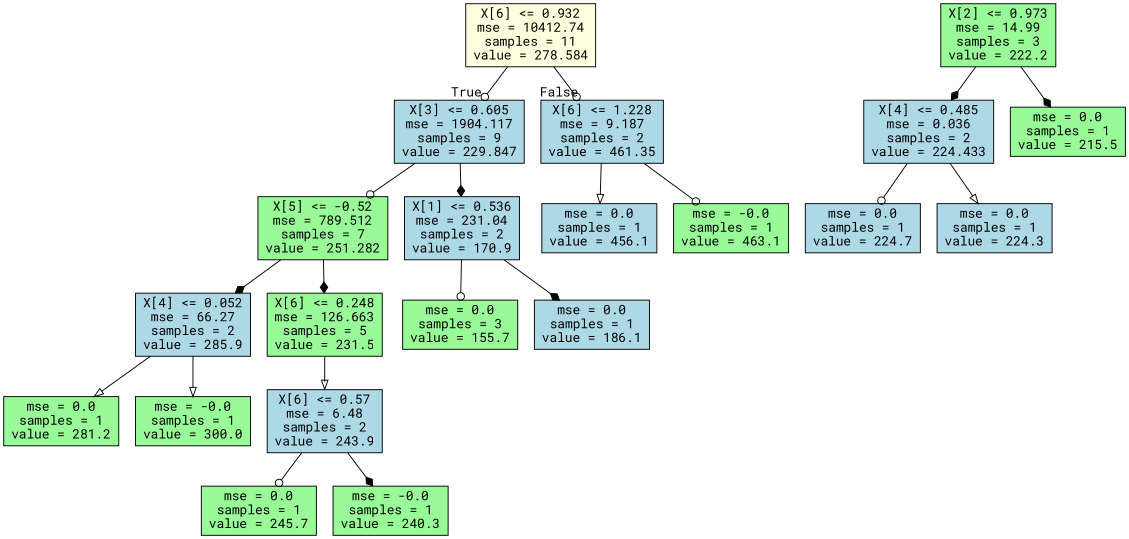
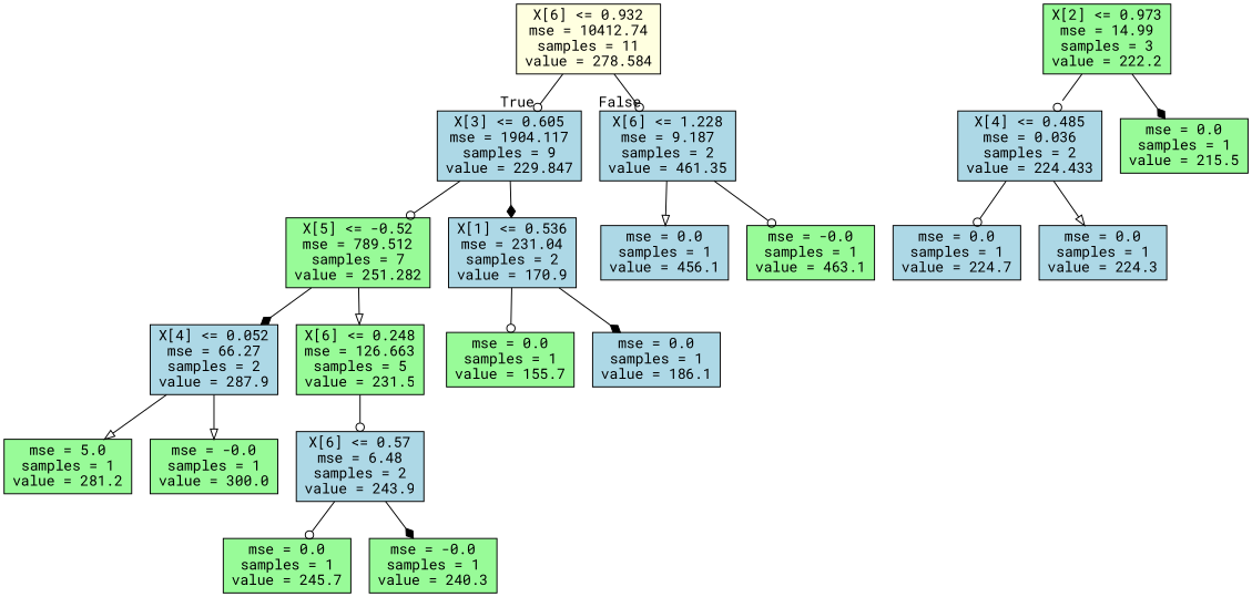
  digraph {
    fontname="Roboto Mono"
    node [fillcolor=lightblue fontname="Roboto Mono" shape=box style=filled]
    edge [arrowhead=odot fontname="Roboto Mono"]
    n1 [fillcolor=lightyellow label="X[6] <= 0.932\nmse = 10412.74\nsamples = 11\nvalue = 278.584"]
    n2 [label="X[3] <= 0.605\nmse = 1904.117\nsamples = 9\nvalue = 229.847"]
    n3 [label="X[6] <= 1.228\nmse = 9.187\nsamples = 2\nvalue = 461.35"]
    n4 [fillcolor=palegreen label="X[5] <= -0.52\nmse = 789.512\nsamples = 7\nvalue = 251.282"]
    n5 [label="X[1] <= 0.536\nmse = 231.04\nsamples = 2\nvalue = 170.9"]
    n6 [label="mse = 0.0\nsamples = 1\nvalue = 456.1"]
    n7 [fillcolor=palegreen label="mse = -0.0\nsamples = 1\nvalue = 463.1"]
-   n8 [label="X[4] <= 0.052\nmse = 66.27\nsamples = 2\nvalue = 285.9"]
+   n8 [label="X[4] <= 0.052\nmse = 66.27\nsamples = 2\nvalue = 287.9"]
    n9 [fillcolor=palegreen label="X[6] <= 0.248\nmse = 126.663\nsamples = 5\nvalue = 231.5"]
-   n10 [fillcolor=palegreen label="mse = 0.0\nsamples = 3\nvalue = 155.7"]
+   n10 [fillcolor=palegreen label="mse = 0.0\nsamples = 1\nvalue = 155.7"]
    n11 [label="mse = 0.0\nsamples = 1\nvalue = 186.1"]
-   n12 [fillcolor=palegreen label="mse = 0.0\nsamples = 1\nvalue = 281.2"]
+   n12 [fillcolor=palegreen label="mse = 5.0\nsamples = 1\nvalue = 281.2"]
    n13 [fillcolor=palegreen label="mse = -0.0\nsamples = 1\nvalue = 300.0"]
    n14 [label="X[6] <= 0.57\nmse = 6.48\nsamples = 2\nvalue = 243.9"]
    n15 [fillcolor=palegreen label="X[2] <= 0.973\nmse = 14.99\nsamples = 3\nvalue = 222.2"]
    n16 [label="X[4] <= 0.485\nmse = 0.036\nsamples = 2\nvalue = 224.433"]
    n17 [fillcolor=palegreen label="mse = 0.0\nsamples = 1\nvalue = 215.5"]
    n18 [fillcolor=palegreen label="mse = 0.0\nsamples = 1\nvalue = 245.7"]
    n19 [fillcolor=palegreen label="mse = -0.0\nsamples = 1\nvalue = 240.3"]
    n20 [label="mse = 0.0\nsamples = 1\nvalue = 224.7"]
    n21 [label="mse = 0.0\nsamples = 1\nvalue = 224.3"]
    n1 -> n2 [headlabel=True labelangle=45 labeldistance=2.5]
    n1 -> n3 [headlabel=False labelangle=-45 labeldistance=2.5]
    n2 -> n4
    n2 -> n5 [arrowhead=diamond]
    n3 -> n6 [arrowhead=onormal]
    n3 -> n7
    n4 -> n8 [arrowhead=diamond]
-   n4 -> n9 [arrowhead=diamond]
+   n4 -> n9 [arrowhead=onormal]
    n5 -> n10
    n5 -> n11 [arrowhead=diamond]
    n8 -> n12 [arrowhead=onormal]
    n8 -> n13 [arrowhead=onormal]
-   n9 -> n14 [arrowhead=onormal]
+   n9 -> n14
    n14 -> n18
    n14 -> n19 [arrowhead=diamond]
-   n15 -> n16 [arrowhead=diamond]
+   n15 -> n16
    n15 -> n17 [arrowhead=diamond]
    n16 -> n20
    n16 -> n21 [arrowhead=onormal]
  }
